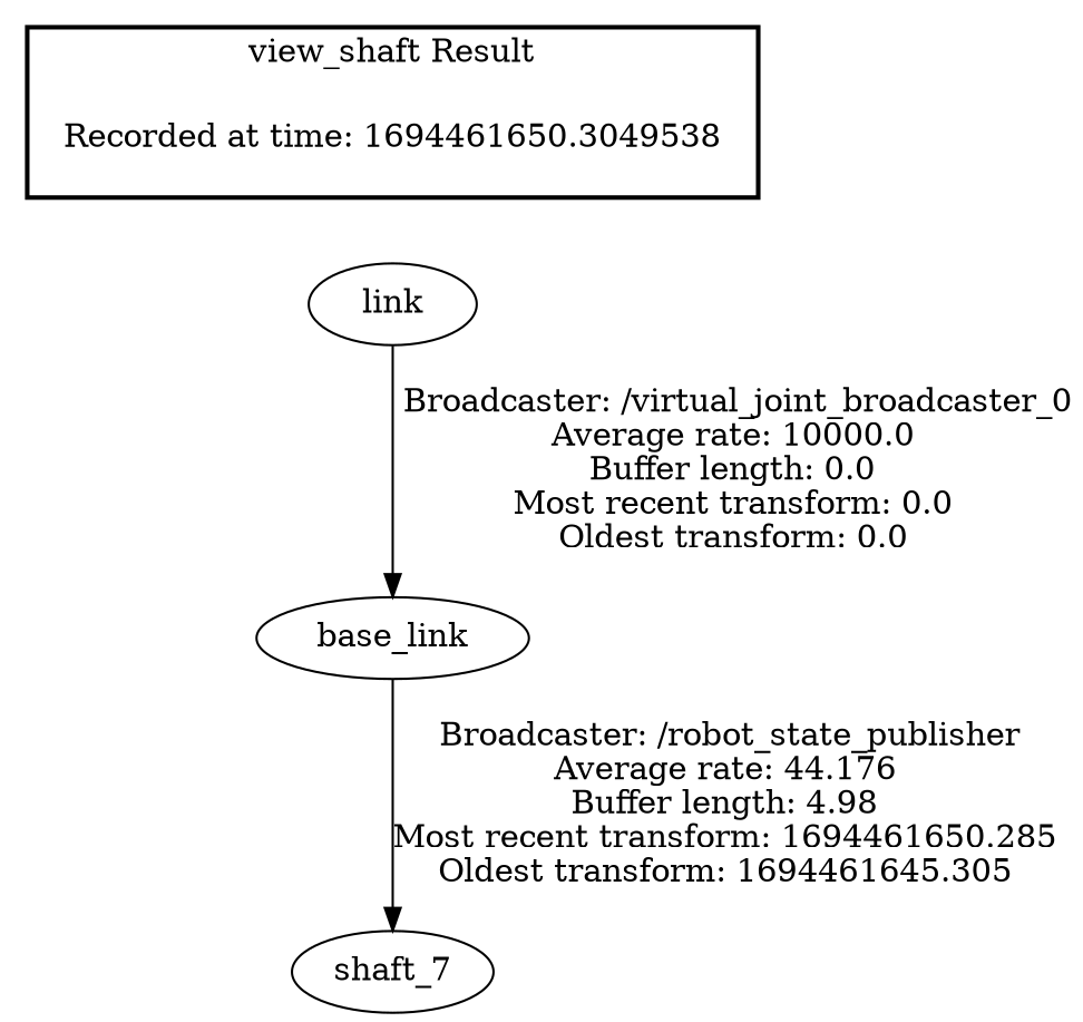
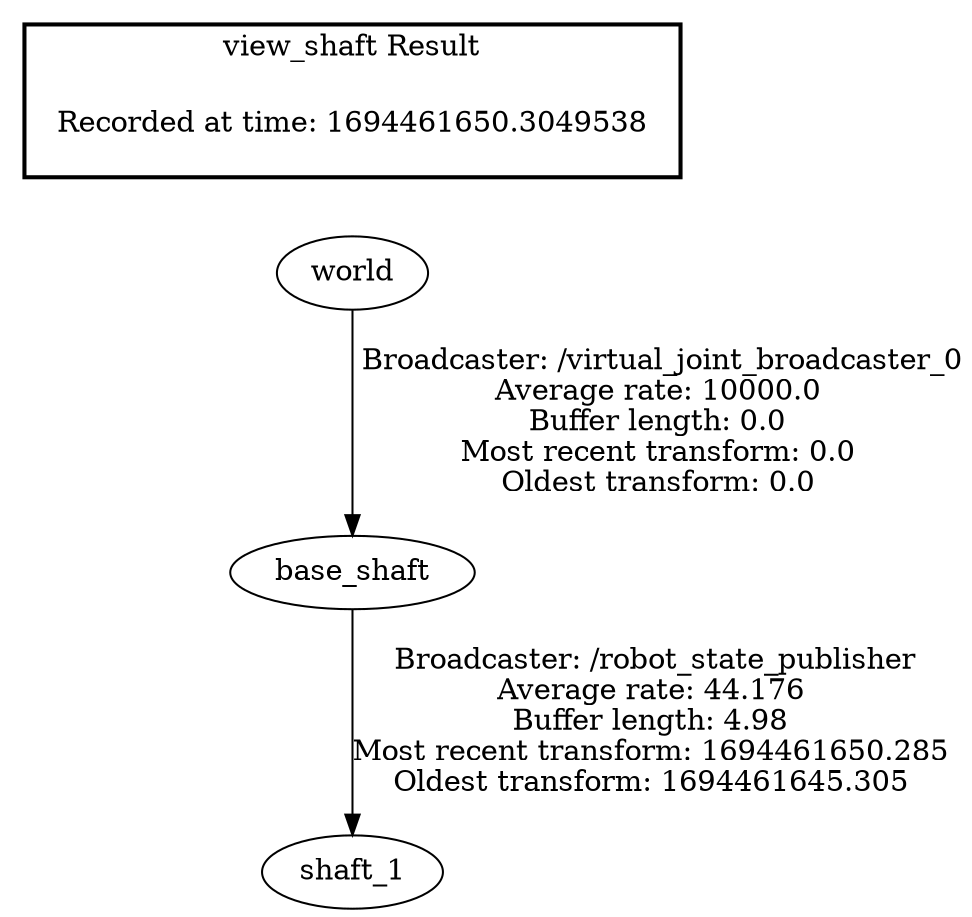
  digraph {
    "Recorded at time: 1694461650.3049538" [shape=plaintext]
-   world [label=link]
-   base_link
-   shaft_1 [label=shaft_7]
+   world
+   base_link [label=base_shaft]
+   shaft_1
    subgraph cluster_1 {
      color=black
      label="view_shaft Result"
      style=bold
      "Recorded at time: 1694461650.3049538"
    }
    "Recorded at time: 1694461650.3049538" -> world [style=invis]
    world -> base_link [label=" Broadcaster: /virtual_joint_broadcaster_0\nAverage rate: 10000.0\nBuffer length: 0.0\nMost recent transform: 0.0\nOldest transform: 0.0\n"]
    base_link -> shaft_1 [label=" Broadcaster: /robot_state_publisher\nAverage rate: 44.176\nBuffer length: 4.98\nMost recent transform: 1694461650.285\nOldest transform: 1694461645.305\n"]
  }
